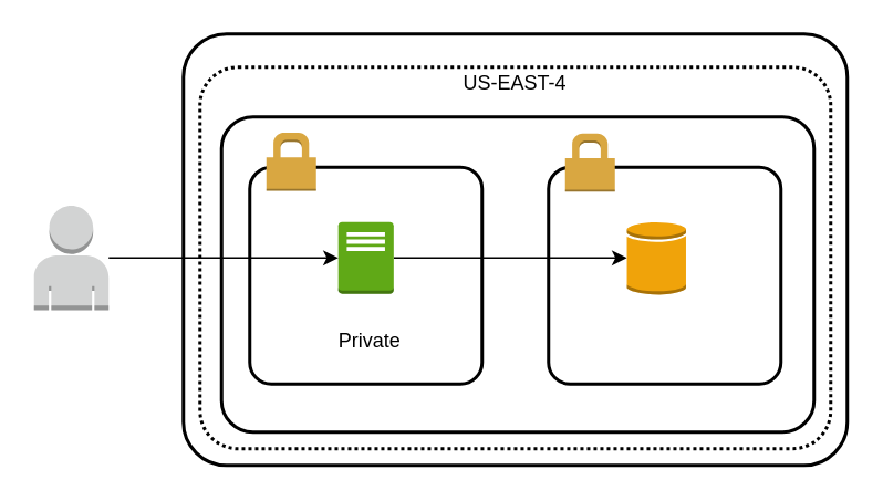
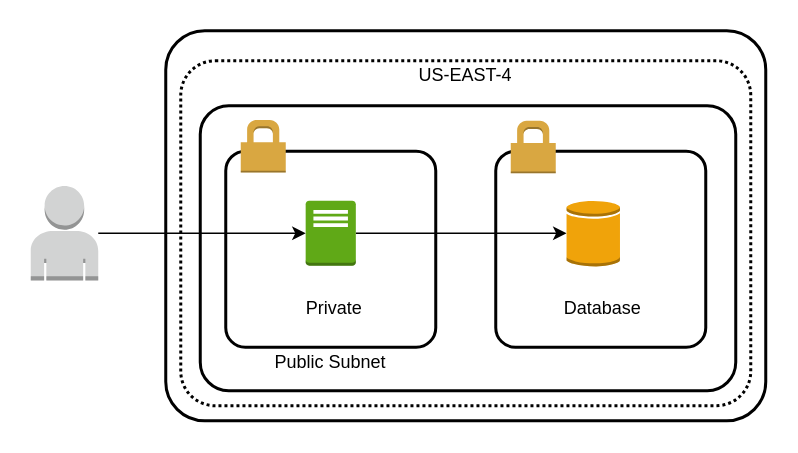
  <mxCell id="0" />
  <mxCell id="1" parent="0" />
  <mxCell id="2" value="" style="rounded=1;arcSize=10;dashed=0;fillColor=none;gradientColor=none;strokeWidth=2;" parent="1" vertex="1"><mxGeometry x="150" y="100.27" width="140" height="130.73" as="geometry" /></mxCell>
  <mxCell id="3" value="" style="rounded=1;arcSize=10;dashed=0;fillColor=none;gradientColor=none;strokeWidth=2;" parent="1" vertex="1"><mxGeometry x="110" y="20" width="400" height="260" as="geometry" /></mxCell>
  <mxCell id="4" value="" style="rounded=1;arcSize=10;dashed=1;fillColor=none;gradientColor=none;dashPattern=1 1;strokeWidth=2;" parent="1" vertex="1"><mxGeometry x="120" y="40" width="380" height="230" as="geometry" /></mxCell>
  <mxCell id="5" value="" style="rounded=1;arcSize=10;dashed=0;fillColor=none;gradientColor=none;strokeWidth=2;" parent="1" vertex="1"><mxGeometry x="133" y="70" width="357" height="190" as="geometry" /></mxCell>
  <mxCell id="6" value="US-EAST-4" style="text;html=1;strokeColor=none;fillColor=none;align=center;verticalAlign=middle;whiteSpace=wrap;rounded=0;" parent="1" vertex="1"><mxGeometry x="270" y="40" width="80" height="20" as="geometry" /></mxCell>
  <mxCell id="7" value="" style="rounded=1;arcSize=10;dashed=0;fillColor=none;gradientColor=none;strokeWidth=2;" parent="1" vertex="1"><mxGeometry x="330" y="100.27" width="140" height="130.73" as="geometry" /></mxCell>
  <mxCell id="8" value="" style="dashed=0;html=1;shape=mxgraph.aws3.permissions;fillColor=#D9A741;gradientColor=none;dashed=0;strokeColor=#FEFFF5;" parent="1" vertex="1"><mxGeometry x="340" y="80" width="30" height="35" as="geometry" /></mxCell>
  <mxCell id="9" value="" style="edgeStyle=orthogonalEdgeStyle;rounded=0;orthogonalLoop=1;jettySize=auto;html=1;" parent="1" source="10" target="13" edge="1"><mxGeometry relative="1" as="geometry"><mxPoint x="316.724" y="155.002" as="targetPoint" /></mxGeometry></mxCell>
  <mxCell id="10" value="" style="outlineConnect=0;dashed=0;verticalLabelPosition=bottom;verticalAlign=top;align=center;html=1;shape=mxgraph.aws3.traditional_server;fillColor=#60a917;strokeColor=#2D7600;fontColor=#ffffff;" parent="1" vertex="1"><mxGeometry x="203.276" y="133.4" width="33.447" height="43.204" as="geometry" /></mxCell>
+ <mxCell id="11" value="Database" style="text;html=1;strokeColor=none;fillColor=none;align=center;verticalAlign=middle;whiteSpace=wrap;rounded=0;" parent="1" vertex="1"><mxGeometry x="382.202" y="197.027" width="39.048" height="16.136" as="geometry" /></mxCell>
  <mxCell id="12" value="Private" style="text;html=1;strokeColor=none;fillColor=none;align=center;verticalAlign=middle;whiteSpace=wrap;rounded=0;" parent="1" vertex="1"><mxGeometry x="203.272" y="197.028" width="39.048" height="16.136" as="geometry" /></mxCell>
  <mxCell id="13" value="" style="outlineConnect=0;dashed=0;verticalLabelPosition=bottom;verticalAlign=top;align=center;html=1;shape=mxgraph.aws3.generic_database;fillColor=#f0a30a;strokeColor=#BD7000;fontColor=#ffffff;" parent="1" vertex="1"><mxGeometry x="377.2" y="132.887" width="35.605" height="44.233" as="geometry" /></mxCell>
+ <mxCell id="14" value="Public Subnet" style="text;html=1;strokeColor=none;fillColor=none;align=center;verticalAlign=middle;whiteSpace=wrap;rounded=0;" parent="1" vertex="1"><mxGeometry x="180" y="231" width="80" height="20" as="geometry" /></mxCell>
  <mxCell id="15" value="" style="edgeStyle=orthogonalEdgeStyle;rounded=0;orthogonalLoop=1;jettySize=auto;html=1;entryX=0;entryY=0.5;entryDx=0;entryDy=0;entryPerimeter=0;" parent="1" source="16" target="10" edge="1"><mxGeometry relative="1" as="geometry" /></mxCell>
  <mxCell id="16" value="" style="outlineConnect=0;dashed=0;verticalLabelPosition=bottom;verticalAlign=top;align=center;html=1;shape=mxgraph.aws3.user;fillColor=#D2D3D3;gradientColor=none;strokeColor=#FEFFF5;" parent="1" vertex="1"><mxGeometry x="20" y="123.5" width="45" height="63" as="geometry" /></mxCell>
  <mxCell id="17" value="" style="dashed=0;html=1;shape=mxgraph.aws3.permissions;fillColor=#D9A741;gradientColor=none;dashed=0;strokeColor=#FEFFF5;" parent="1" vertex="1"><mxGeometry x="160" y="79.5" width="30" height="35" as="geometry" /></mxCell>
